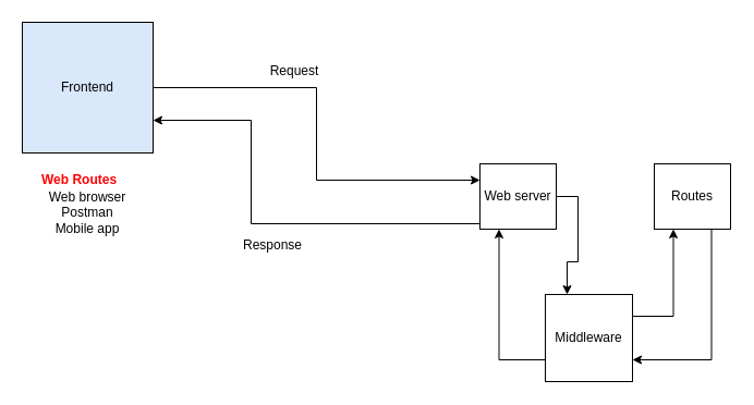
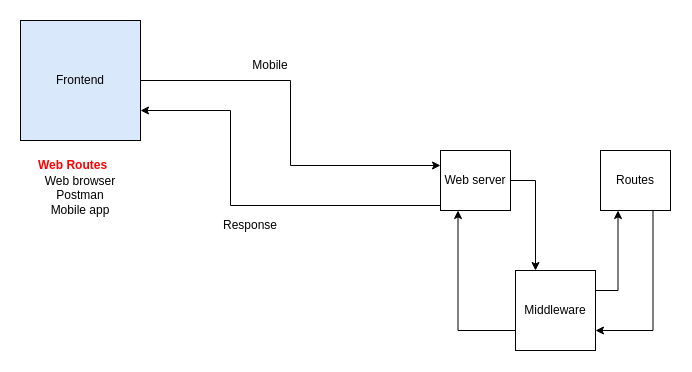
  <mxCell id="0" />
  <mxCell id="1" parent="0" />
  <mxCell id="2" style="edgeStyle=orthogonalEdgeStyle;rounded=0;orthogonalLoop=1;jettySize=auto;html=1;exitX=1;exitY=0.5;exitDx=0;exitDy=0;entryX=0;entryY=0.25;entryDx=0;entryDy=0;" edge="1" parent="1" source="3" target="10"><mxGeometry relative="1" as="geometry" /></mxCell>
  <mxCell id="3" value="Frontend" style="rounded=0;whiteSpace=wrap;html=1;fillColor=#dae8fc;" vertex="1" parent="1"><mxGeometry x="20" y="20" width="120" height="120" as="geometry" /></mxCell>
  <mxCell id="4" style="edgeStyle=orthogonalEdgeStyle;rounded=0;orthogonalLoop=1;jettySize=auto;html=1;exitX=0;exitY=0.75;exitDx=0;exitDy=0;entryX=1;entryY=0.75;entryDx=0;entryDy=0;" edge="1" parent="1" source="10" target="3"><mxGeometry relative="1" as="geometry"><Array as="points"><mxPoint x="440" y="205" /><mxPoint x="230" y="205" /><mxPoint x="230" y="110" /></Array></mxGeometry></mxCell>
  <mxCell id="5" value="Web browser&lt;br&gt;Postman&lt;br&gt;Mobile app" style="text;html=1;align=center;verticalAlign=middle;whiteSpace=wrap;rounded=0;" vertex="1" parent="1"><mxGeometry x="35" y="180" width="90" height="30" as="geometry" /></mxCell>
  <mxCell id="6" value="Web Routes" style="text;html=1;align=center;verticalAlign=middle;whiteSpace=wrap;rounded=0;fontStyle=1;fontColor=#FF0000;" vertex="1" parent="1"><mxGeometry x="35" y="150" width="75" height="30" as="geometry" /></mxCell>
- <mxCell id="7" value="Request" style="text;html=1;align=center;verticalAlign=middle;whiteSpace=wrap;rounded=0;" vertex="1" parent="1"><mxGeometry x="240" y="50" width="60" height="30" as="geometry" /></mxCell>
+ <mxCell id="7" value="Mobile" style="text;html=1;align=center;verticalAlign=middle;whiteSpace=wrap;rounded=0;" vertex="1" parent="1"><mxGeometry x="240" y="50" width="60" height="30" as="geometry" /></mxCell>
  <mxCell id="8" value="Response" style="text;html=1;align=center;verticalAlign=middle;whiteSpace=wrap;rounded=0;" vertex="1" parent="1"><mxGeometry x="220" y="210" width="60" height="30" as="geometry" /></mxCell>
  <mxCell id="9" style="edgeStyle=orthogonalEdgeStyle;rounded=0;orthogonalLoop=1;jettySize=auto;html=1;exitX=1;exitY=0.5;exitDx=0;exitDy=0;entryX=0.25;entryY=0;entryDx=0;entryDy=0;" edge="1" parent="1" source="10" target="15"><mxGeometry relative="1" as="geometry" /></mxCell>
  <mxCell id="10" value="Web server" style="rounded=0;whiteSpace=wrap;html=1;" vertex="1" parent="1"><mxGeometry x="440" y="150" width="70" height="60" as="geometry" /></mxCell>
  <mxCell id="11" style="edgeStyle=orthogonalEdgeStyle;rounded=0;orthogonalLoop=1;jettySize=auto;html=1;exitX=0.75;exitY=1;exitDx=0;exitDy=0;entryX=1;entryY=0.75;entryDx=0;entryDy=0;" edge="1" parent="1" source="12" target="15"><mxGeometry relative="1" as="geometry" /></mxCell>
  <mxCell id="12" value="Routes" style="rounded=0;whiteSpace=wrap;html=1;" vertex="1" parent="1"><mxGeometry x="600" y="150" width="70" height="60" as="geometry" /></mxCell>
  <mxCell id="13" style="edgeStyle=orthogonalEdgeStyle;rounded=0;orthogonalLoop=1;jettySize=auto;html=1;exitX=1;exitY=0.25;exitDx=0;exitDy=0;entryX=0.25;entryY=1;entryDx=0;entryDy=0;" edge="1" parent="1" source="15" target="12"><mxGeometry relative="1" as="geometry" /></mxCell>
  <mxCell id="14" style="edgeStyle=orthogonalEdgeStyle;rounded=0;orthogonalLoop=1;jettySize=auto;html=1;exitX=0;exitY=0.75;exitDx=0;exitDy=0;entryX=0.25;entryY=1;entryDx=0;entryDy=0;" edge="1" parent="1" source="15" target="10"><mxGeometry relative="1" as="geometry"><mxPoint x="460" y="290" as="targetPoint" /></mxGeometry></mxCell>
- <mxCell id="15" value="Middleware" style="whiteSpace=wrap;html=1;aspect=fixed;" vertex="1" parent="1"><mxGeometry x="500" y="270" width="80" height="80" as="geometry" /></mxCell>
+ <mxCell id="15" value="Middleware" style="whiteSpace=wrap;html=1;aspect=fixed;" vertex="1" parent="1"><mxGeometry x="515" y="270" width="80" height="80" as="geometry" /></mxCell>
